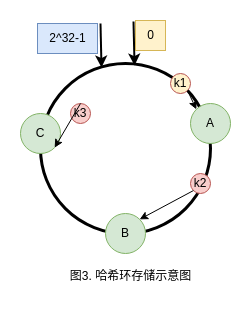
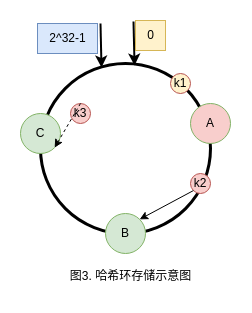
  <mxCell id="0" />
  <mxCell id="1" parent="0" />
  <mxCell id="2" value="" style="ellipse;whiteSpace=wrap;html=1;aspect=fixed;strokeWidth=3;" parent="1" vertex="1"><mxGeometry x="40" y="63" width="170" height="170" as="geometry" /></mxCell>
  <mxCell id="3" value="" style="endArrow=classic;html=1;rounded=0;entryX=0.712;entryY=0.024;entryDx=0;entryDy=0;entryPerimeter=0;strokeWidth=2;" parent="1" edge="1"><mxGeometry width="50" height="50" relative="1" as="geometry"><mxPoint x="133" y="21" as="sourcePoint" /><mxPoint x="134.04" y="65.08" as="targetPoint" /></mxGeometry></mxCell>
  <mxCell id="4" value="" style="endArrow=classic;html=1;rounded=0;entryX=0.712;entryY=0.024;entryDx=0;entryDy=0;entryPerimeter=0;strokeWidth=2;" parent="1" edge="1"><mxGeometry width="50" height="50" relative="1" as="geometry"><mxPoint x="100" y="23" as="sourcePoint" /><mxPoint x="101" y="67" as="targetPoint" /></mxGeometry></mxCell>
  <mxCell id="5" value="0" style="text;html=1;align=center;verticalAlign=middle;resizable=0;points=[];autosize=1;strokeColor=#d6b656;fillColor=#fff2cc;" parent="1" vertex="1"><mxGeometry x="135" y="20" width="30" height="30" as="geometry" /></mxCell>
  <mxCell id="6" value="2^32-1" style="text;html=1;align=center;verticalAlign=middle;resizable=0;points=[];autosize=1;strokeColor=#6c8ebf;fillColor=#dae8fc;" parent="1" vertex="1"><mxGeometry x="37" y="23" width="60" height="30" as="geometry" /></mxCell>
  <mxCell id="7" value="图3. 哈希环存储示意图" style="text;html=1;align=center;verticalAlign=middle;resizable=0;points=[];autosize=1;strokeColor=none;fillColor=none;" parent="1" vertex="1"><mxGeometry x="60" y="261" width="140" height="30" as="geometry" /></mxCell>
- <mxCell id="8" value="A" style="ellipse;whiteSpace=wrap;html=1;aspect=fixed;fillColor=#d5e8d4;strokeColor=#82b366;" parent="1" vertex="1"><mxGeometry x="190" y="103" width="40" height="40" as="geometry" /></mxCell>
+ <mxCell id="8" value="A" style="ellipse;whiteSpace=wrap;html=1;aspect=fixed;fillColor=#f8cecc;strokeColor=#82b366;" parent="1" vertex="1"><mxGeometry x="190" y="103" width="40" height="40" as="geometry" /></mxCell>
  <mxCell id="9" value="B" style="ellipse;whiteSpace=wrap;html=1;aspect=fixed;fillColor=#d5e8d4;strokeColor=#82b366;" parent="1" vertex="1"><mxGeometry x="105" y="213" width="40" height="40" as="geometry" /></mxCell>
  <mxCell id="10" value="C" style="ellipse;whiteSpace=wrap;html=1;aspect=fixed;fillColor=#d5e8d4;strokeColor=#82b366;" parent="1" vertex="1"><mxGeometry x="20" y="113" width="40" height="40" as="geometry" /></mxCell>
  <mxCell id="11" value="k1" style="ellipse;whiteSpace=wrap;html=1;aspect=fixed;fillColor=#fff2cc;strokeColor=#b85450;" vertex="1" parent="1"><mxGeometry x="170" y="73" width="20" height="20" as="geometry" /></mxCell>
- <mxCell id="12" value="" style="endArrow=classic;html=1;rounded=0;exitX=1;exitY=1;exitDx=0;exitDy=0;entryX=0;entryY=0;entryDx=0;entryDy=0;" edge="1" parent="1" source="11" target="8"><mxGeometry width="50" height="50" relative="1" as="geometry"><mxPoint x="60" y="173" as="sourcePoint" /><mxPoint x="110" y="123" as="targetPoint" /></mxGeometry></mxCell>
  <mxCell id="13" value="k2" style="ellipse;whiteSpace=wrap;html=1;aspect=fixed;fillColor=#f8cecc;strokeColor=#b85450;" vertex="1" parent="1"><mxGeometry x="190" y="173" width="20" height="20" as="geometry" /></mxCell>
  <mxCell id="14" value="" style="endArrow=classic;html=1;rounded=0;exitX=0;exitY=1;exitDx=0;exitDy=0;entryX=1;entryY=0;entryDx=0;entryDy=0;" edge="1" parent="1" source="13" target="9"><mxGeometry width="50" height="50" relative="1" as="geometry"><mxPoint x="197" y="141" as="sourcePoint" /><mxPoint x="206" y="160" as="targetPoint" /></mxGeometry></mxCell>
  <mxCell id="15" value="k3" style="ellipse;whiteSpace=wrap;html=1;aspect=fixed;fillColor=#f8cecc;strokeColor=#b85450;" vertex="1" parent="1"><mxGeometry x="70" y="103" width="20" height="20" as="geometry" /></mxCell>
- <mxCell id="16" value="" style="endArrow=classic;html=1;rounded=0;exitX=0.5;exitY=0;exitDx=0;exitDy=0;entryX=1;entryY=1;entryDx=0;entryDy=0;" edge="1" parent="1" source="15" target="10"><mxGeometry width="50" height="50" relative="1" as="geometry"><mxPoint x="124" y="144" as="sourcePoint" /><mxPoint x="70" y="173" as="targetPoint" /></mxGeometry></mxCell>
+ <mxCell id="16" value="" style="endArrow=classic;html=1;rounded=0;exitX=0.5;exitY=0;exitDx=0;exitDy=0;entryX=1;entryY=1;entryDx=0;entryDy=0;dashed=1;" edge="1" parent="1" source="15" target="10"><mxGeometry width="50" height="50" relative="1" as="geometry"><mxPoint x="124" y="144" as="sourcePoint" /><mxPoint x="70" y="173" as="targetPoint" /></mxGeometry></mxCell>
